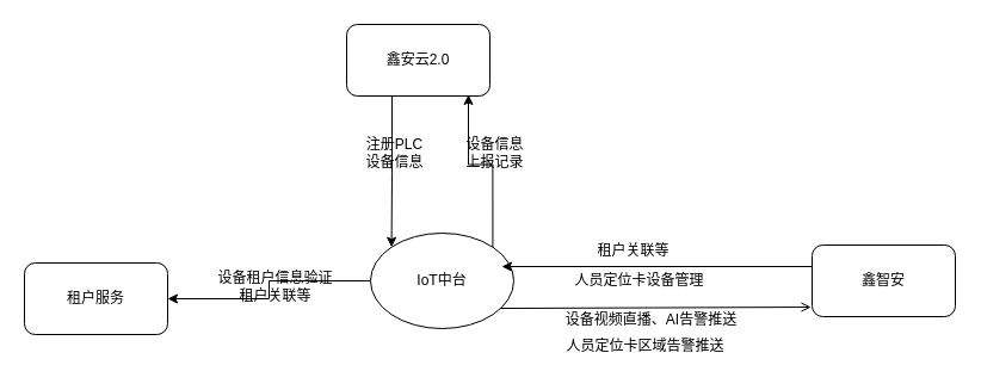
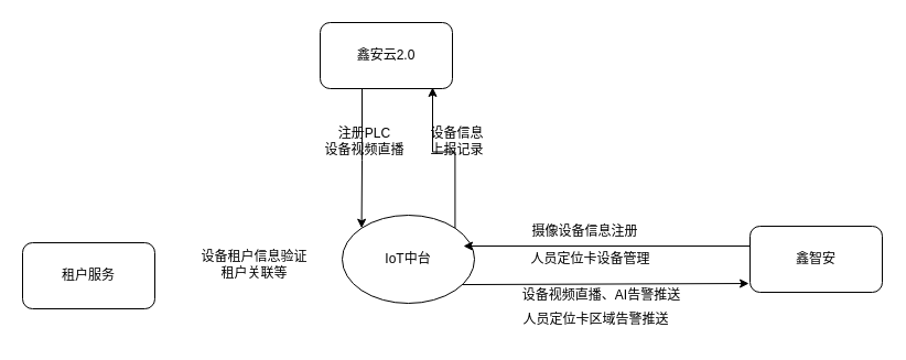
  <mxCell id="0" />
  <mxCell id="1" parent="0" />
- <mxCell id="2" style="rounded=0;orthogonalLoop=1;jettySize=auto;html=1;exitX=0.908;exitY=0.788;exitDx=0;exitDy=0;entryX=-0.008;entryY=0.867;entryDx=0;entryDy=0;entryPerimeter=0;exitPerimeter=0;endArrow=open;" parent="1" source="4" target="10" edge="1"><mxGeometry relative="1" as="geometry" /></mxCell>
- <mxCell id="3" style="edgeStyle=orthogonalEdgeStyle;rounded=0;orthogonalLoop=1;jettySize=auto;html=1;entryX=1;entryY=0.5;entryDx=0;entryDy=0;" parent="1" source="4" target="14" edge="1"><mxGeometry relative="1" as="geometry" /></mxCell>
+ <mxCell id="2" style="rounded=0;orthogonalLoop=1;jettySize=auto;html=1;exitX=0.908;exitY=0.788;exitDx=0;exitDy=0;entryX=-0.008;entryY=0.867;entryDx=0;entryDy=0;entryPerimeter=0;exitPerimeter=0;" parent="1" source="4" target="10" edge="1"><mxGeometry relative="1" as="geometry" /></mxCell>
  <mxCell id="4" value="IoT中台" style="ellipse;whiteSpace=wrap;html=1;" parent="1" vertex="1"><mxGeometry x="310" y="195" width="120" height="80" as="geometry" /></mxCell>
  <mxCell id="5" style="edgeStyle=orthogonalEdgeStyle;rounded=0;orthogonalLoop=1;jettySize=auto;html=1;entryX=0;entryY=0;entryDx=0;entryDy=0;startArrow=none;startFill=0;" parent="1" source="6" target="4" edge="1"><mxGeometry relative="1" as="geometry"><Array as="points"><mxPoint x="328" y="145" /><mxPoint x="328" y="145" /></Array></mxGeometry></mxCell>
  <mxCell id="6" value="鑫安云2.0" style="rounded=1;whiteSpace=wrap;html=1;" parent="1" vertex="1"><mxGeometry x="290" y="20" width="120" height="60" as="geometry" /></mxCell>
- <mxCell id="7" value="注册PLC&lt;div&gt;&lt;div&gt;设备信息&lt;/div&gt;&lt;/div&gt;" style="text;html=1;align=center;verticalAlign=middle;resizable=0;points=[];autosize=1;strokeColor=none;fillColor=none;" parent="1" vertex="1"><mxGeometry x="295" y="108" width="70" height="40" as="geometry" /></mxCell>
+ <mxCell id="7" value="注册PLC&lt;div&gt;&lt;div&gt;设备视频直播&lt;/div&gt;&lt;/div&gt;" style="text;html=1;align=center;verticalAlign=middle;resizable=0;points=[];autosize=1;strokeColor=none;fillColor=none;" parent="1" vertex="1"><mxGeometry x="295" y="108" width="70" height="40" as="geometry" /></mxCell>
  <mxCell id="8" style="edgeStyle=orthogonalEdgeStyle;rounded=0;orthogonalLoop=1;jettySize=auto;html=1;exitX=1;exitY=0;exitDx=0;exitDy=0;entryX=0.85;entryY=0.983;entryDx=0;entryDy=0;entryPerimeter=0;" parent="1" source="4" target="6" edge="1"><mxGeometry relative="1" as="geometry" /></mxCell>
  <mxCell id="9" value="设备信息&lt;div&gt;上报记录&lt;/div&gt;" style="text;html=1;align=center;verticalAlign=middle;resizable=0;points=[];autosize=1;strokeColor=none;fillColor=none;" parent="1" vertex="1"><mxGeometry x="364" y="108" width="100" height="40" as="geometry" /></mxCell>
  <mxCell id="10" value="鑫智安" style="rounded=1;whiteSpace=wrap;html=1;" parent="1" vertex="1"><mxGeometry x="680" y="205" width="120" height="60" as="geometry" /></mxCell>
  <mxCell id="11" style="rounded=0;orthogonalLoop=1;jettySize=auto;html=1;exitX=0;exitY=0.75;exitDx=0;exitDy=0;" parent="1" edge="1"><mxGeometry relative="1" as="geometry"><mxPoint x="680" y="223" as="sourcePoint" /><mxPoint x="420" y="223" as="targetPoint" /></mxGeometry></mxCell>
- <mxCell id="12" value="租户关联等" style="text;html=1;align=center;verticalAlign=middle;resizable=0;points=[];autosize=1;strokeColor=none;fillColor=none;" parent="1" vertex="1"><mxGeometry x="470" y="195" width="120" height="30" as="geometry" /></mxCell>
+ <mxCell id="12" value="摄像设备信息注册" style="text;html=1;align=center;verticalAlign=middle;resizable=0;points=[];autosize=1;strokeColor=none;fillColor=none;" parent="1" vertex="1"><mxGeometry x="470" y="195" width="120" height="30" as="geometry" /></mxCell>
  <mxCell id="13" value="设备视频直播、AI告警推送" style="text;html=1;align=center;verticalAlign=middle;resizable=0;points=[];autosize=1;strokeColor=none;fillColor=none;" parent="1" vertex="1"><mxGeometry x="460" y="253" width="170" height="30" as="geometry" /></mxCell>
  <mxCell id="14" value="租户服务" style="rounded=1;whiteSpace=wrap;html=1;" parent="1" vertex="1"><mxGeometry x="20" y="220" width="120" height="60" as="geometry" /></mxCell>
  <mxCell id="15" value="设备租户信息验证&lt;div&gt;租户关联等&lt;/div&gt;" style="text;html=1;align=center;verticalAlign=middle;resizable=0;points=[];autosize=1;strokeColor=none;fillColor=none;" parent="1" vertex="1"><mxGeometry x="170" y="220" width="120" height="40" as="geometry" /></mxCell>
  <mxCell id="16" value="人员定位卡设备管理" style="text;html=1;align=center;verticalAlign=middle;resizable=0;points=[];autosize=1;strokeColor=none;fillColor=none;" vertex="1" parent="1"><mxGeometry x="470" y="220" width="130" height="30" as="geometry" /></mxCell>
  <mxCell id="17" value="人员定位卡区域告警推送" style="text;html=1;align=center;verticalAlign=middle;resizable=0;points=[];autosize=1;strokeColor=none;fillColor=none;" vertex="1" parent="1"><mxGeometry x="460" y="275" width="160" height="30" as="geometry" /></mxCell>
